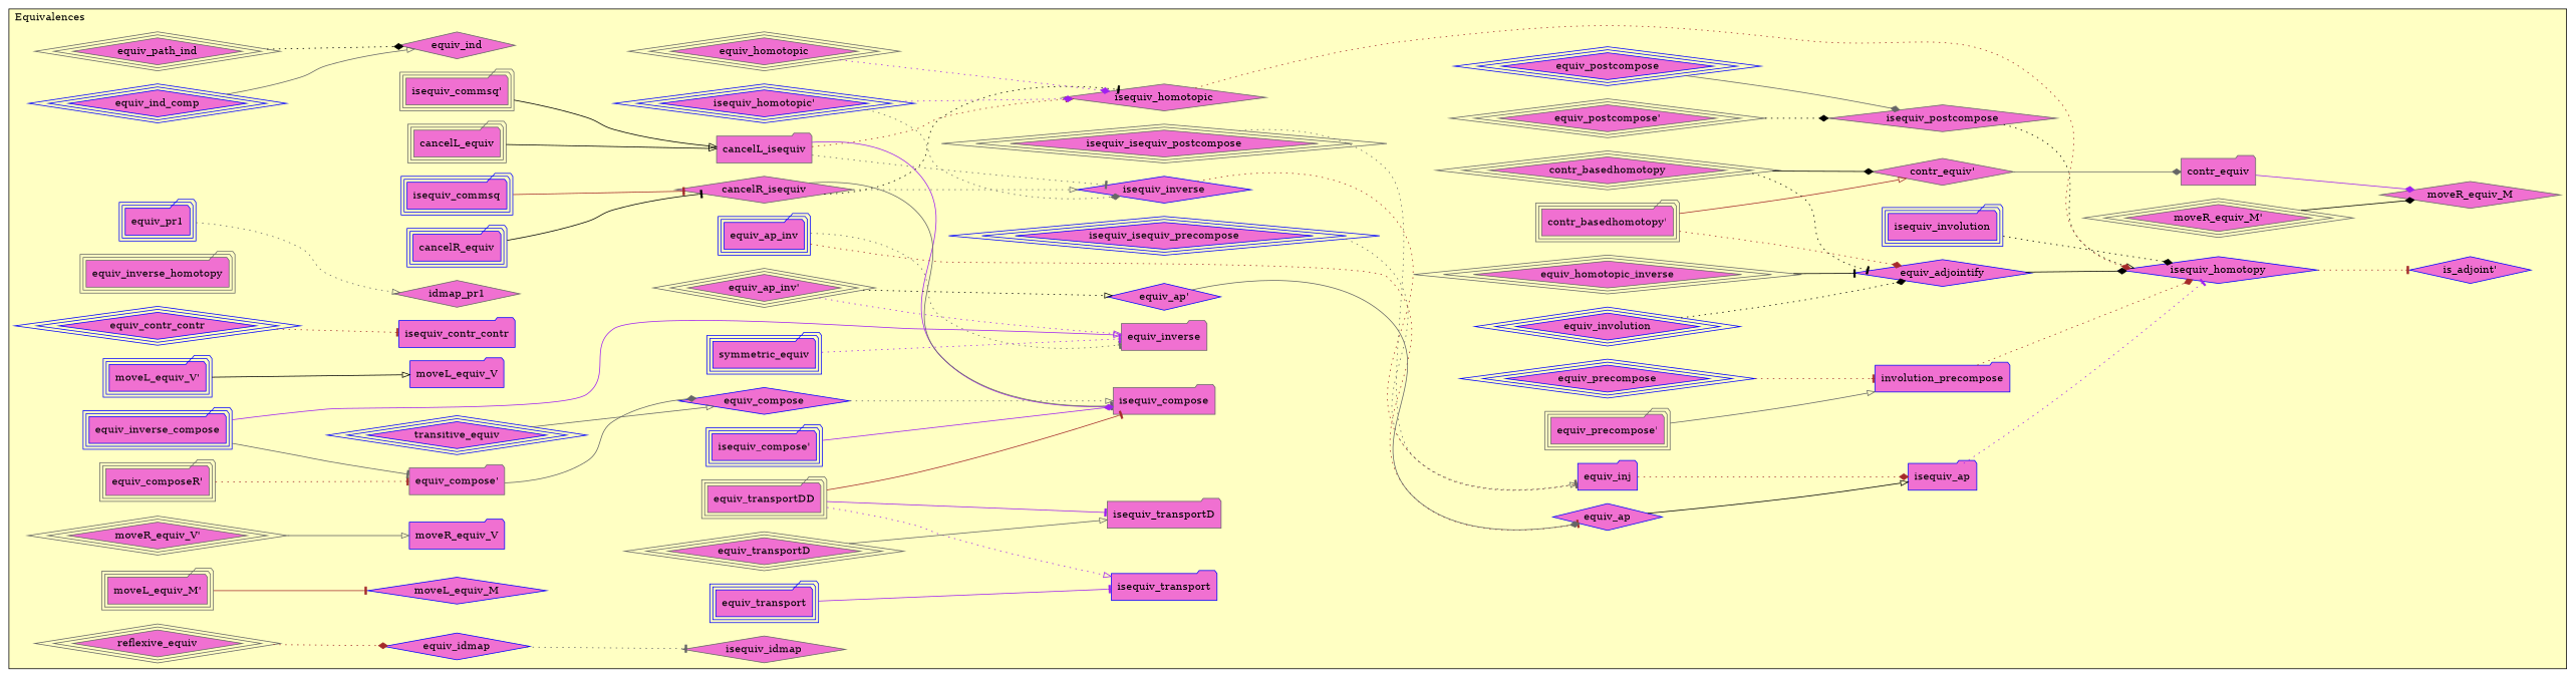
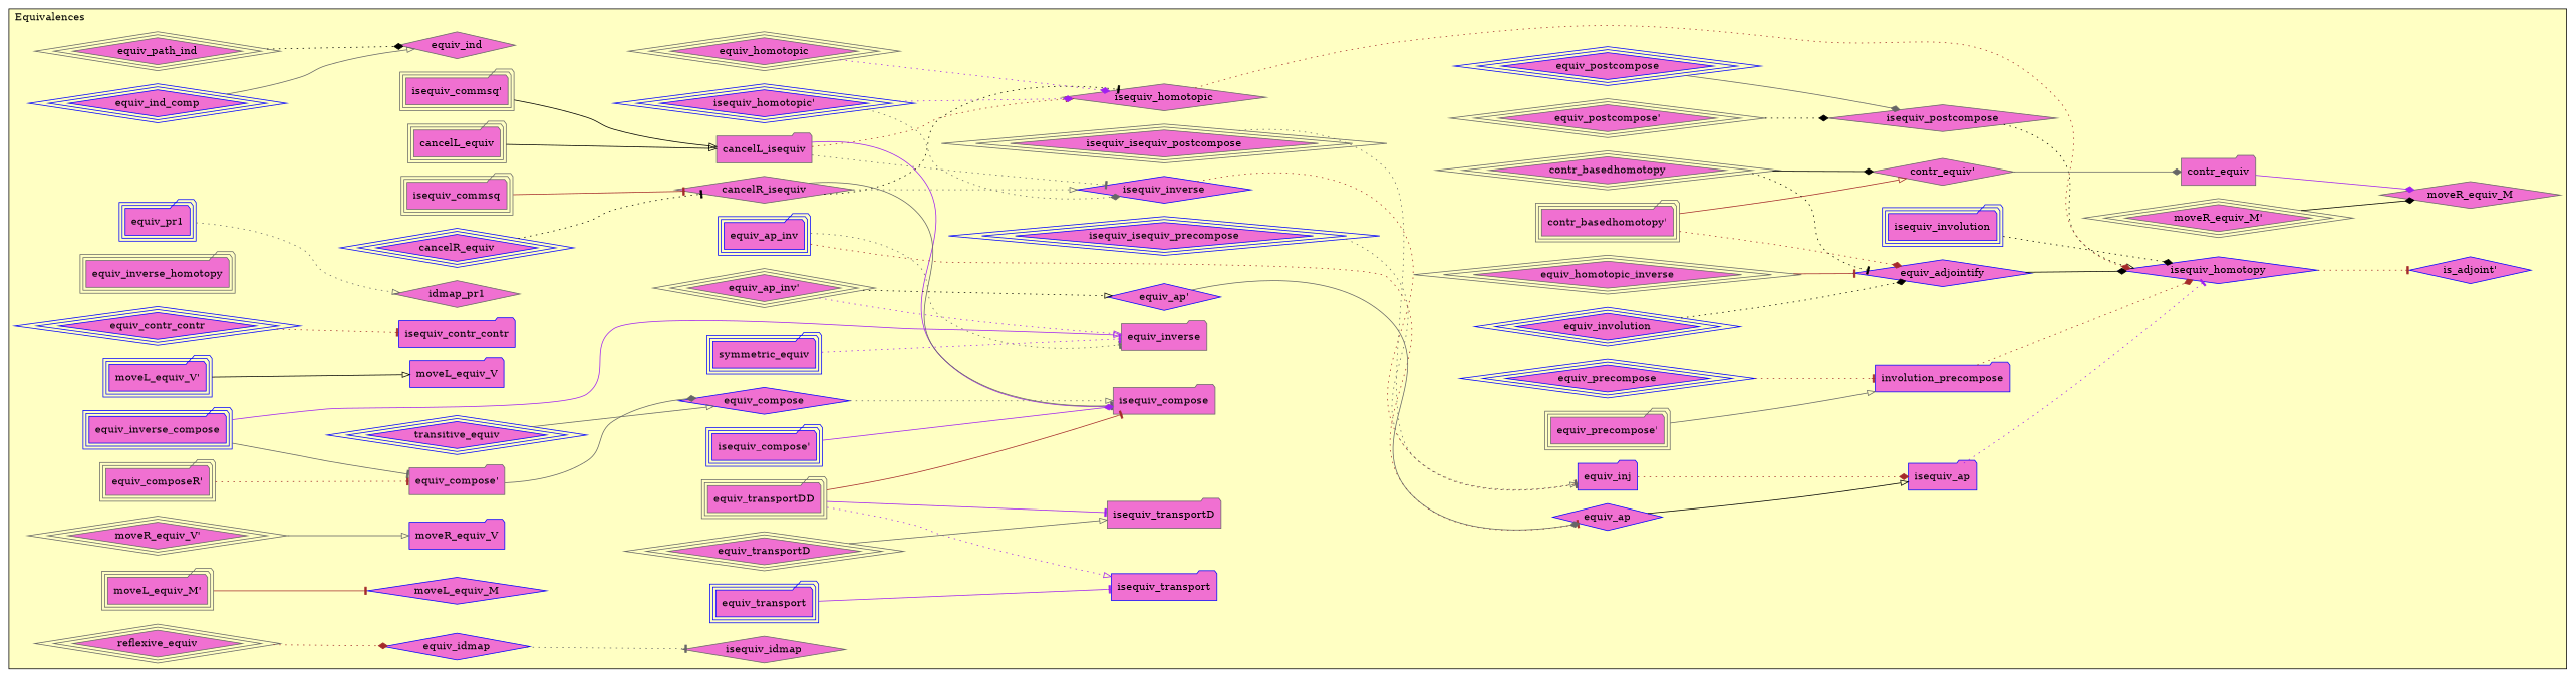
  digraph {
    rankdir=LR
    node [color=blue fillcolor="#F070D1" peripheries=3 shape=diamond style=filled]
    edge [arrowhead=tee color=gray40 style=dotted]
    n1 [color=gray40 label="equiv_composeR'" shape=folder]
    n2 [color=gray40 label=equiv_path_ind]
    n3 [label=equiv_ind_comp]
    n4 [color=gray40 label=equiv_ind peripheries=""]
    n5 [color=gray40 label="contr_basedhomotopy'" shape=folder]
    n6 [color=gray40 label=contr_basedhomotopy]
    n7 [color=gray40 label="isequiv_commsq'" shape=folder]
-   n8 [label=isequiv_commsq shape=folder]
+   n8 [color=gray40 label=isequiv_commsq shape=folder]
    n9 [color=gray40 label=cancelL_equiv shape=folder]
    n10 [color=gray40 label=cancelL_isequiv shape=folder peripheries=""]
-   n11 [label=cancelR_equiv shape=folder]
+   n11 [label=cancelR_equiv]
    n12 [color=gray40 label=cancelR_isequiv peripheries=""]
    n13 [color=gray40 label="equiv_ap_inv'"]
    n14 [label=equiv_ap_inv shape=folder]
    n15 [color=gray40 label=equiv_inverse_homotopy shape=folder]
    n16 [label=equiv_inverse_compose shape=folder]
    n17 [label=symmetric_equiv shape=folder]
    n18 [color=gray40 label=equiv_inverse shape=folder peripheries=""]
    n19 [label=isequiv_inverse peripheries=""]
    n20 [color=gray40 label=isequiv_isequiv_postcompose]
    n21 [label=isequiv_isequiv_precompose]
    n22 [color=gray40 label="equiv_postcompose'"]
    n23 [label=equiv_postcompose]
    n24 [color=gray40 label=isequiv_postcompose peripheries=""]
    n25 [color=gray40 label="equiv_precompose'" shape=folder]
    n26 [label=equiv_precompose]
    n27 [label=involution_precompose shape=folder peripheries=""]
    n28 [label=equiv_inj shape=folder peripheries=""]
    n29 [label="equiv_ap'" peripheries=""]
    n30 [label=equiv_ap peripheries=""]
    n31 [label=isequiv_ap shape=folder peripheries=""]
    n32 [label=equiv_pr1 shape=folder]
    n33 [color=gray40 label=idmap_pr1 peripheries=""]
    n34 [label=equiv_contr_contr]
    n35 [label=isequiv_contr_contr shape=folder peripheries=""]
    n36 [color=gray40 label="contr_equiv'" peripheries=""]
    n37 [color=gray40 label=contr_equiv shape=folder peripheries=""]
    n38 [label="moveL_equiv_V'" shape=folder]
    n39 [label=moveL_equiv_V shape=folder peripheries=""]
    n40 [color=gray40 label="moveR_equiv_V'"]
    n41 [label=moveR_equiv_V shape=folder peripheries=""]
    n42 [color=gray40 label="moveL_equiv_M'" shape=folder]
    n43 [label=moveL_equiv_M peripheries=""]
    n44 [color=gray40 label="moveR_equiv_M'"]
    n45 [color=gray40 label=moveR_equiv_M peripheries=""]
    n46 [label=equiv_involution]
    n47 [label=isequiv_involution shape=folder]
    n48 [color=gray40 label=equiv_homotopic_inverse]
    n49 [color=gray40 label=equiv_homotopic]
    n50 [label="isequiv_homotopic'"]
    n51 [color=gray40 label=isequiv_homotopic peripheries=""]
    n52 [label=equiv_adjointify peripheries=""]
    n53 [label=isequiv_homotopy peripheries=""]
    n54 [label="is_adjoint'" peripheries=""]
    n55 [color=gray40 label=equiv_transportDD shape=folder]
    n56 [color=gray40 label=equiv_transportD]
    n57 [color=gray40 label=isequiv_transportD shape=folder peripheries=""]
    n58 [label=equiv_transport shape=folder]
    n59 [label=isequiv_transport shape=folder peripheries=""]
    n60 [label=transitive_equiv]
    n61 [color=gray40 label="equiv_compose'" shape=folder peripheries=""]
    n62 [label=equiv_compose peripheries=""]
    n63 [label="isequiv_compose'" shape=folder]
    n64 [color=gray40 label=isequiv_compose shape=folder peripheries=""]
    n65 [color=gray40 label=reflexive_equiv]
    n66 [label=equiv_idmap peripheries=""]
    n67 [color=gray40 label=isequiv_idmap peripheries=""]
    subgraph cluster_1 {
      fillcolor="#FFFFC3"
      label=Equivalences
      labeljust=l
      style=filled
      n1
      n2
      n3
      n4
      n5
      n6
      n7
      n8
      n9
      n10
      n11
      n12
      n13
      n14
      n15
      n16
      n17
      n18
      n19
      n20
      n21
      n22
      n23
      n24
      n25
      n26
      n27
      n28
      n29
      n30
      n31
      n32
      n33
      n34
      n35
      n36
      n37
      n38
      n39
      n40
      n41
      n42
      n43
      n44
      n45
      n46
      n47
      n48
      n49
      n50
      n51
      n52
      n53
      n54
      n55
      n56
      n57
      n58
      n59
      n60
      n61
      n62
      n63
      n64
      n65
      n66
      n67
    }
    n1 -> n61 [color=brown]
    n2 -> n4 [arrowhead=diamond color=black]
    n3 -> n4 [arrowhead=onormal style=solid]
    n5 -> n36 [arrowhead=onormal color=brown style=solid]
    n5 -> n52 [arrowhead=diamond color=brown]
    n6 -> n36 [arrowhead=diamond color=black style=solid]
    n6 -> n52 [color=black]
    n7 -> n10 [arrowhead=onormal color=black style=solid]
    n8 -> n12 [color=brown style=solid]
    n9 -> n10 [arrowhead=onormal color=black style=solid]
    n10 -> n19
    n10 -> n51 [arrowhead=onormal color=brown]
    n10 -> n64 [color=purple style=solid]
-   n11 -> n12 [color=black style=solid]
+   n11 -> n12 [color=black]
    n12 -> n19 [arrowhead=onormal]
    n12 -> n51 [color=black]
    n12 -> n64 [style=solid]
    n13 -> n18 [arrowhead=onormal color=purple]
    n13 -> n29 [arrowhead=onormal color=black]
    n14 -> n18
    n14 -> n30 [color=brown]
    n16 -> n18 [arrowhead=onormal color=purple style=solid]
    n16 -> n61 [style=solid]
    n17 -> n18 [color=purple]
    n19 -> n28 [color=brown]
    n20 -> n28
    n21 -> n28 [arrowhead=onormal]
    n22 -> n24 [arrowhead=diamond color=black]
    n23 -> n24 [arrowhead=diamond style=solid]
    n24 -> n53 [arrowhead=onormal color=black]
    n25 -> n27 [arrowhead=onormal style=solid]
    n26 -> n27 [color=brown]
    n27 -> n53 [arrowhead=diamond color=brown]
    n28 -> n31 [arrowhead=diamond color=brown]
    n29 -> n30 [arrowhead=diamond style=solid]
    n30 -> n31 [arrowhead=onormal color=black style=solid]
    n31 -> n53 [color=purple]
    n32 -> n33 [arrowhead=onormal]
    n34 -> n35 [color=brown]
    n36 -> n37 [arrowhead=diamond style=solid]
    n37 -> n45 [arrowhead=diamond color=purple style=solid]
    n38 -> n39 [arrowhead=onormal color=black style=solid]
    n40 -> n41 [arrowhead=onormal style=solid]
    n42 -> n43 [color=brown style=solid]
    n44 -> n45 [arrowhead=diamond color=black style=solid]
    n46 -> n52 [arrowhead=diamond color=black]
    n47 -> n53 [arrowhead=diamond color=black]
-   n48 -> n52 [color=black style=solid]
+   n48 -> n52 [color=brown style=solid]
    n49 -> n51 [arrowhead=diamond color=purple]
    n50 -> n19 [arrowhead=diamond]
    n50 -> n51 [arrowhead=diamond color=purple]
    n51 -> n53 [arrowhead=diamond color=brown]
    n52 -> n53 [arrowhead=diamond color=black style=solid]
    n53 -> n54 [color=brown]
    n55 -> n57 [color=purple style=solid]
    n55 -> n59 [arrowhead=onormal color=purple]
    n55 -> n64 [color=brown style=solid]
    n56 -> n57 [arrowhead=onormal style=solid]
    n58 -> n59 [color=purple style=solid]
    n60 -> n62 [arrowhead=onormal style=solid]
    n61 -> n62 [arrowhead=diamond style=solid]
    n62 -> n64 [arrowhead=onormal]
    n63 -> n64 [arrowhead=diamond color=purple style=solid]
    n65 -> n66 [arrowhead=diamond color=brown]
    n66 -> n67
  }
